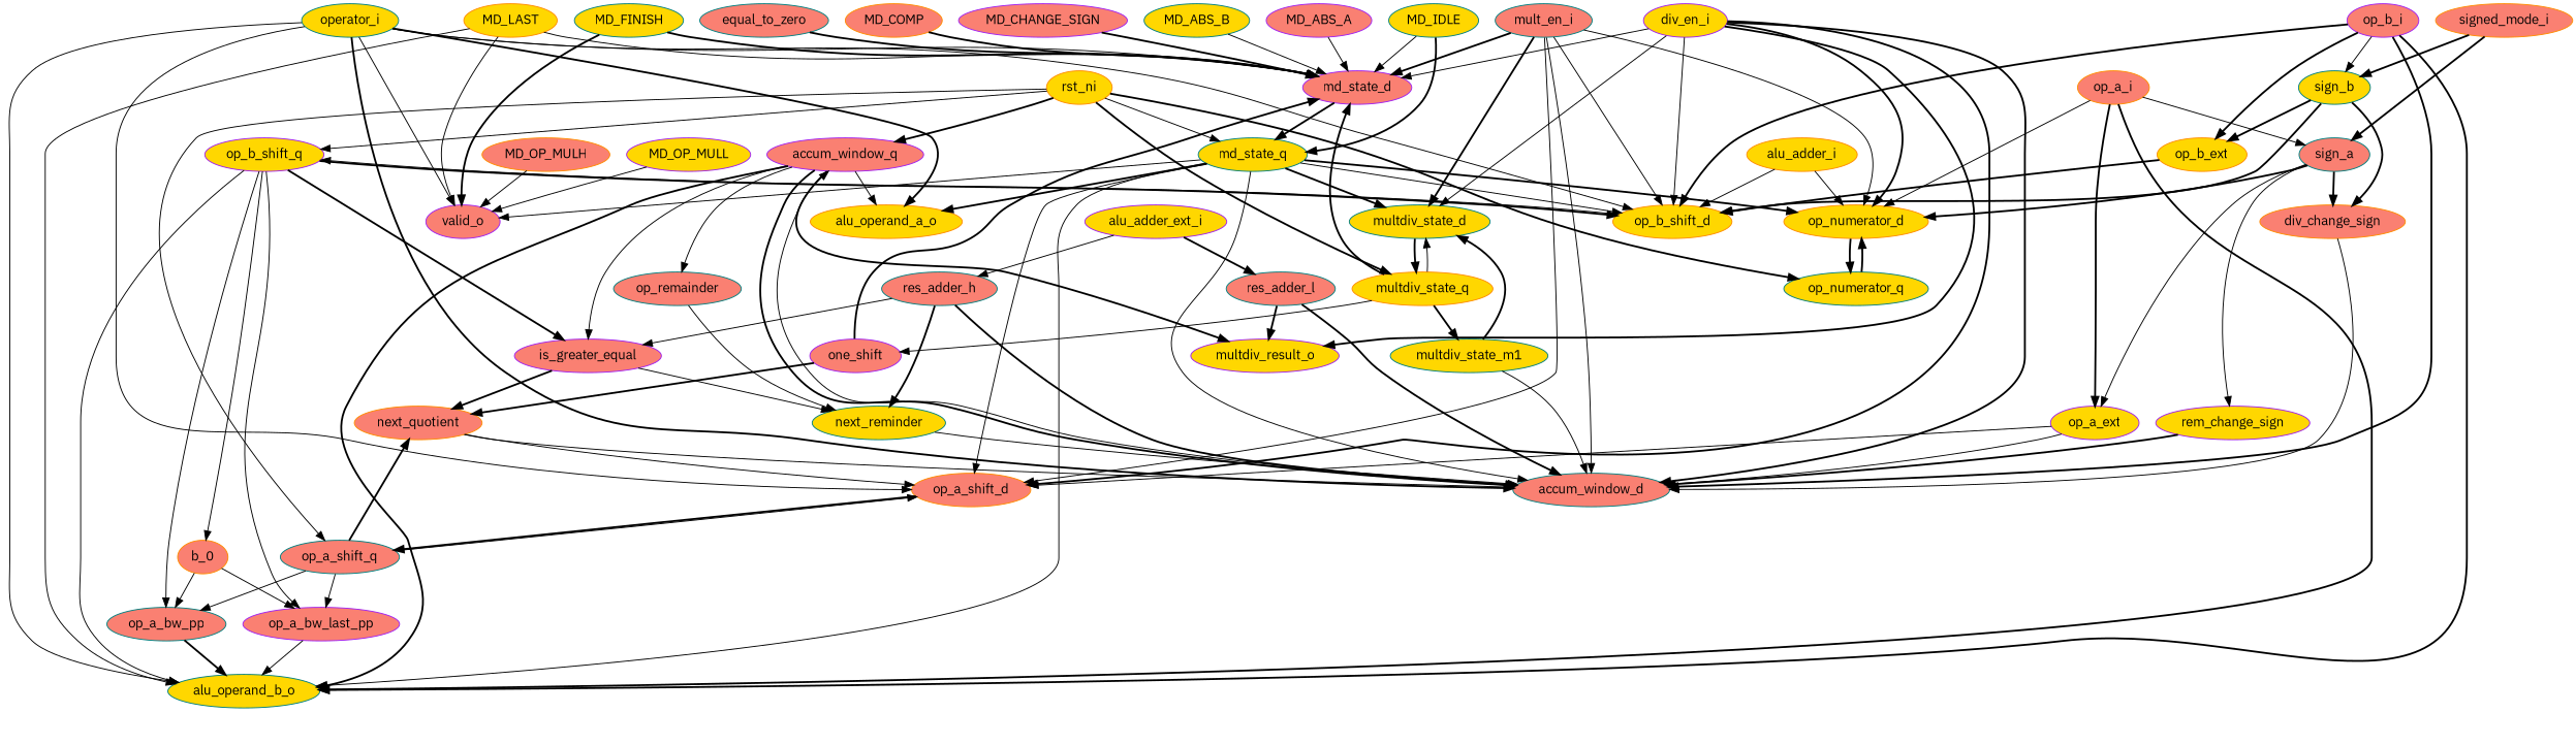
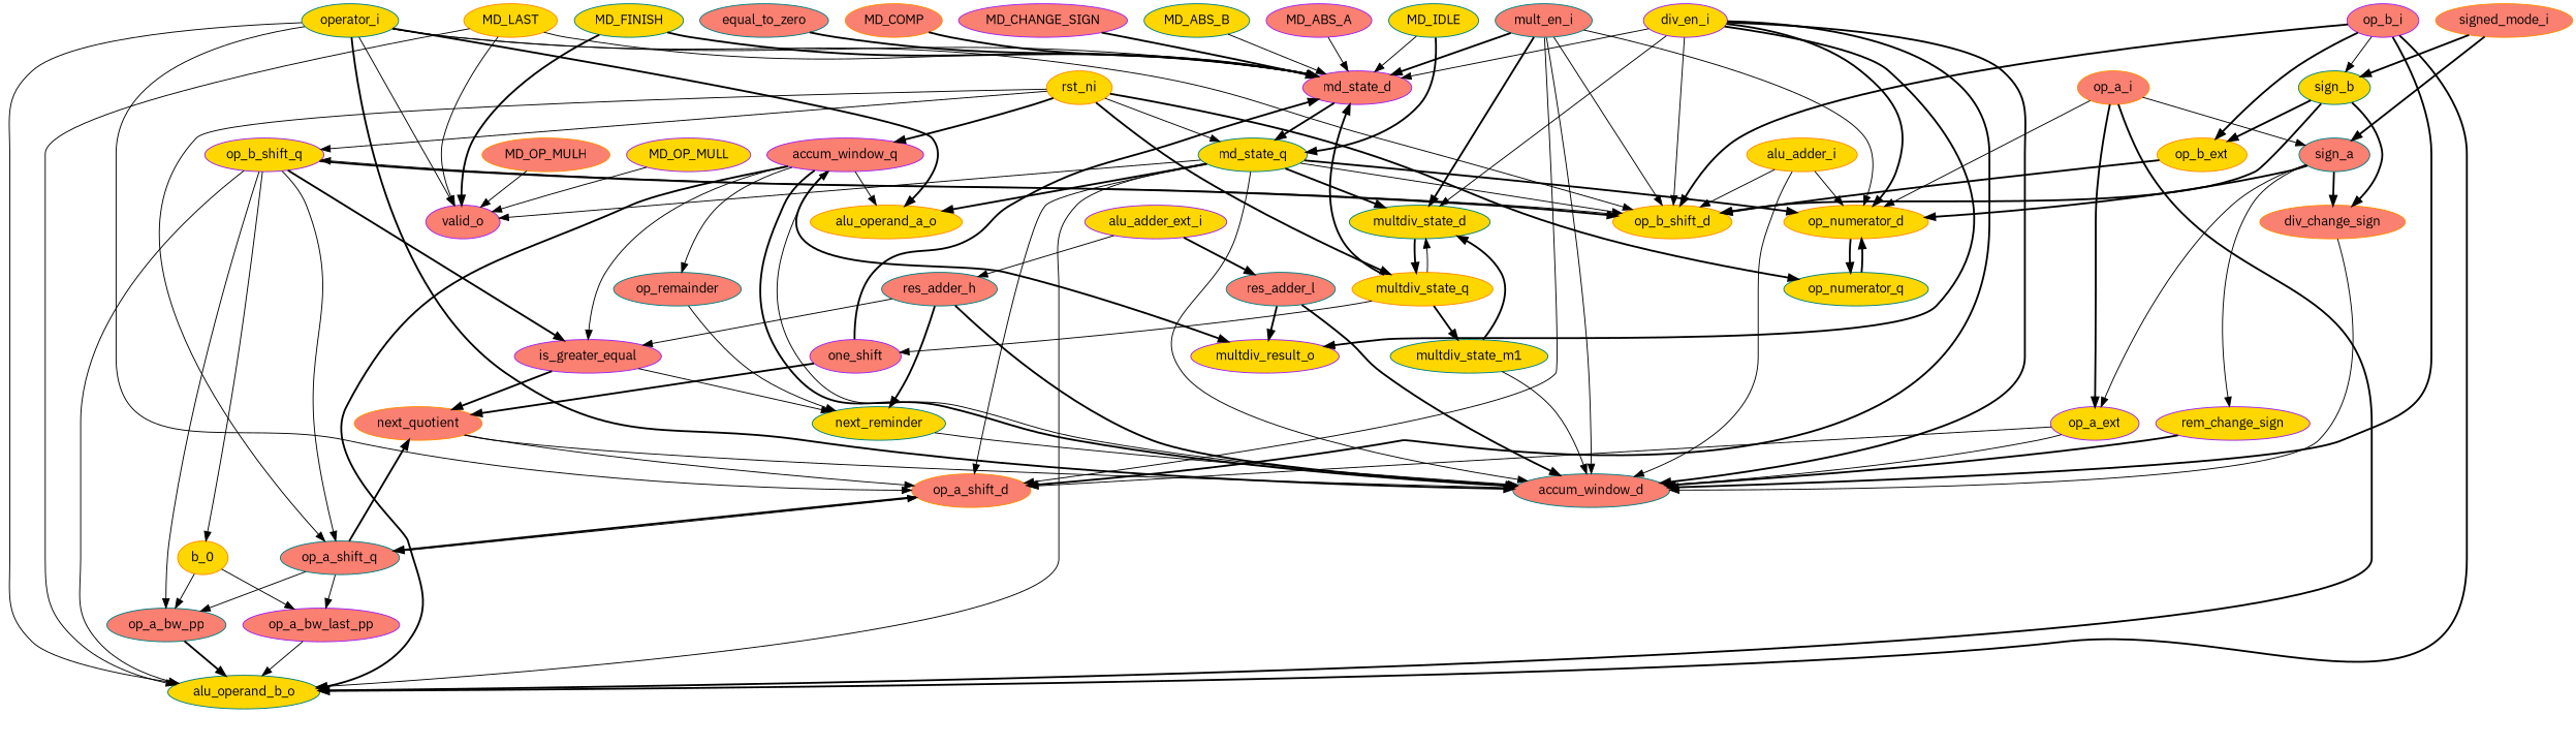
  strict digraph {
    fontname="IBM Plex Sans"
    node [color=teal fillcolor=salmon fontname="IBM Plex Sans" style=filled]
    edge [fontname="IBM Plex Sans" style=solid weight=1.0]
    accum_window_q [color=purple]
    op_remainder
    accum_window_d
    multdiv_result_o [color=purple fillcolor=gold]
    alu_operand_a_o [color=darkorange fillcolor=gold]
    is_greater_equal [color=purple]
    alu_operand_b_o [fillcolor=gold]
    next_reminder [fillcolor=gold]
    next_quotient [color=darkorange]
    op_a_shift_d [color=darkorange]
    res_adder_h
    rem_change_sign [color=purple fillcolor=gold]
    op_numerator_q [fillcolor=gold]
    op_numerator_d [color=darkorange fillcolor=gold]
    res_adder_l
    MD_OP_MULL [color=purple fillcolor=gold]
    valid_o [color=purple]
    one_shift [color=purple]
    md_state_d [color=purple]
    op_a_shift_q
    op_b_ext [color=darkorange fillcolor=gold]
    op_b_shift_d [color=darkorange fillcolor=gold]
    op_b_shift_q [color=purple fillcolor=gold]
-   b_0 [color=darkorange]
+   b_0 [color=darkorange fillcolor=gold]
    op_a_bw_pp
    op_a_bw_last_pp [color=purple]
    md_state_q [fillcolor=gold]
    multdiv_state_d [fillcolor=gold]
    multdiv_state_q [color=darkorange fillcolor=gold]
    multdiv_state_m1 [fillcolor=gold]
    op_a_ext [color=purple fillcolor=gold]
    alu_adder_ext_i [color=purple fillcolor=gold]
    MD_ABS_B [fillcolor=gold]
    MD_ABS_A [color=purple]
    signed_mode_i [color=darkorange]
    sign_a
    sign_b [fillcolor=gold]
    div_change_sign [color=darkorange]
    equal_to_zero
    MD_OP_MULH [color=darkorange]
    MD_LAST [color=darkorange fillcolor=gold]
    MD_FINISH [fillcolor=gold]
    MD_COMP [color=darkorange]
    MD_IDLE [fillcolor=gold]
    MD_CHANGE_SIGN [color=purple]
    div_en_i [color=purple fillcolor=gold]
    op_b_i [color=purple]
    operator_i [fillcolor=gold]
    mult_en_i
    op_a_i [color=darkorange]
    rst_ni [color=darkorange fillcolor=gold]
    alu_adder_i [color=darkorange fillcolor=gold]
    accum_window_q -> op_remainder
    accum_window_q -> accum_window_d [style=bold weight=3.0]
    accum_window_q -> multdiv_result_o [style=bold]
    accum_window_q -> alu_operand_a_o [weight=2.0]
    accum_window_q -> is_greater_equal
    accum_window_q -> alu_operand_b_o [style=bold]
    op_remainder -> next_reminder
    accum_window_d -> accum_window_q
    is_greater_equal -> next_reminder
    is_greater_equal -> next_quotient [style=bold]
    next_reminder -> accum_window_d [weight=2.0]
    next_quotient -> accum_window_d
    next_quotient -> op_a_shift_d
    op_a_shift_d -> op_a_shift_q [style=bold]
    res_adder_h -> accum_window_d [style=bold]
    res_adder_h -> is_greater_equal
    res_adder_h -> next_reminder [style=bold]
    rem_change_sign -> accum_window_d [style=bold]
    op_numerator_q -> op_numerator_d [style=bold]
    op_numerator_d -> op_numerator_q [style=bold]
    res_adder_l -> accum_window_d [style=bold weight=3.0]
    res_adder_l -> multdiv_result_o [style=bold]
    MD_OP_MULL -> valid_o
    one_shift -> next_quotient [style=bold]
    one_shift -> md_state_d [style=bold weight=18.0]
    md_state_d -> md_state_q [style=bold]
    op_a_shift_q -> next_quotient [style=bold]
    op_a_shift_q -> op_a_shift_d [weight=3.0]
    op_a_shift_q -> op_a_bw_pp
    op_a_shift_q -> op_a_bw_last_pp
    op_b_ext -> op_b_shift_d [style=bold weight=2.0]
    op_b_shift_d -> op_b_shift_q
    op_b_shift_q -> is_greater_equal [style=bold]
    op_b_shift_q -> alu_operand_b_o
    op_b_shift_q -> op_b_shift_d [style=bold weight=3.0]
    op_b_shift_q -> b_0
    op_b_shift_q -> op_a_bw_pp
-   op_b_shift_q -> op_a_bw_last_pp
+   op_b_shift_q -> op_a_shift_q
    b_0 -> op_a_bw_pp
    b_0 -> op_a_bw_last_pp
    op_a_bw_pp -> alu_operand_b_o [style=bold weight=2.0]
    op_a_bw_last_pp -> alu_operand_b_o
    md_state_q -> accum_window_d [weight=14.0]
    md_state_q -> alu_operand_a_o [style=bold weight=5.0]
    md_state_q -> alu_operand_b_o [weight=6.0]
    md_state_q -> op_a_shift_d [weight=6.0]
    md_state_q -> op_numerator_d [style=bold]
    md_state_q -> valid_o
    md_state_q -> op_b_shift_d [weight=5.0]
    md_state_q -> multdiv_state_d [style=bold weight=7.0]
    multdiv_state_d -> multdiv_state_q [style=bold]
    multdiv_state_q -> one_shift
    multdiv_state_q -> md_state_d [style=bold]
    multdiv_state_q -> multdiv_state_d
    multdiv_state_q -> multdiv_state_m1 [style=bold]
    multdiv_state_m1 -> accum_window_d
    multdiv_state_m1 -> multdiv_state_d [style=bold]
    op_a_ext -> accum_window_d [weight=4.0]
    op_a_ext -> op_a_shift_d [weight=2.0]
    alu_adder_ext_i -> res_adder_h
    alu_adder_ext_i -> res_adder_l [style=bold]
    MD_ABS_B -> md_state_d
    MD_ABS_A -> md_state_d [weight=2.0]
    signed_mode_i -> sign_a [style=bold]
    signed_mode_i -> sign_b [style=bold]
    sign_a -> rem_change_sign
    sign_a -> op_numerator_d [style=bold]
    sign_a -> op_a_ext
    sign_a -> div_change_sign [style=bold]
    sign_b -> op_b_ext [style=bold]
    sign_b -> op_b_shift_d [style=bold]
    sign_b -> div_change_sign [style=bold]
    div_change_sign -> accum_window_d
    equal_to_zero -> md_state_d [style=bold weight=2.0]
    MD_OP_MULH -> valid_o
    MD_LAST -> alu_operand_b_o
    MD_LAST -> valid_o
    MD_LAST -> md_state_d
    MD_FINISH -> valid_o [style=bold]
    MD_FINISH -> md_state_d [style=bold weight=3.0]
    MD_COMP -> md_state_d [style=bold weight=4.0]
    MD_IDLE -> md_state_d [weight=3.0]
    MD_IDLE -> md_state_q [style=bold]
    MD_CHANGE_SIGN -> md_state_d [style=bold weight=2.0]
    div_en_i -> accum_window_d [style=bold weight=14.0]
    div_en_i -> multdiv_result_o [style=bold]
    div_en_i -> op_a_shift_d [style=bold weight=6.0]
    div_en_i -> op_numerator_d [style=bold]
    div_en_i -> md_state_d [weight=17.0]
    div_en_i -> op_b_shift_d [weight=5.0]
    div_en_i -> multdiv_state_d [weight=7.0]
    op_b_i -> accum_window_d [style=bold weight=3.0]
    op_b_i -> alu_operand_b_o [style=bold weight=2.0]
    op_b_i -> op_b_ext [style=bold]
    op_b_i -> op_b_shift_d [style=bold]
    op_b_i -> sign_b
    operator_i -> accum_window_d [style=bold weight=13.0]
    operator_i -> alu_operand_a_o [style=bold weight=5.0]
    operator_i -> alu_operand_b_o [weight=7.0]
    operator_i -> op_a_shift_d [weight=5.0]
    operator_i -> valid_o
    operator_i -> md_state_d [weight=8.0]
    operator_i -> op_b_shift_d [weight=4.0]
    mult_en_i -> accum_window_d [weight=14.0]
    mult_en_i -> op_a_shift_d [weight=6.0]
    mult_en_i -> op_numerator_d
    mult_en_i -> md_state_d [style=bold weight=17.0]
    mult_en_i -> op_b_shift_d [weight=5.0]
    mult_en_i -> multdiv_state_d [style=bold weight=7.0]
    op_a_i -> alu_operand_b_o [style=bold]
    op_a_i -> op_numerator_d
    op_a_i -> op_a_ext [style=bold]
    op_a_i -> sign_a
    rst_ni -> accum_window_q [style=bold weight=2.0]
    rst_ni -> op_numerator_q [style=bold weight=2.0]
    rst_ni -> op_a_shift_q [weight=2.0]
    rst_ni -> op_b_shift_q [weight=2.0]
    rst_ni -> md_state_q [weight=2.0]
    rst_ni -> multdiv_state_q [style=bold weight=2.0]
+   alu_adder_i -> accum_window_d [weight=2.0]
    alu_adder_i -> op_numerator_d
    alu_adder_i -> op_b_shift_d
  }
